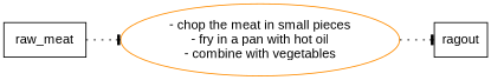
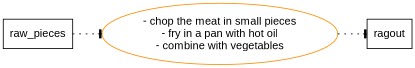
  digraph {
    rankdir=LR
    fontname="Liberation Sans"
    node [shape=box color=black fontname="Liberation Sans"]
    edge [style=dotted arrowhead=tee fontname="Liberation Sans"]
-   raw_meat
+   raw_meat [label=raw_pieces]
    n2 [label="- chop the meat in small pieces\n- fry in a pan with hot oil\n- combine with vegetables" color=darkorange shape=""]
    ragout
    raw_meat -> n2
    n2 -> ragout
  }
